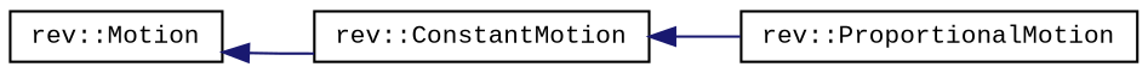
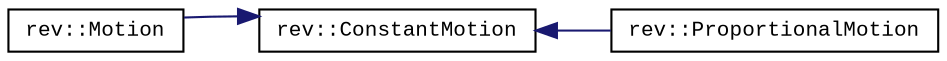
  digraph {
    fontname="Liberation Mono"
    rankdir=LR
    node [color=black fillcolor=white fontname="Liberation Mono" fontsize=10 shape=record style=filled]
    edge [color=midnightblue dir=back fontname="Liberation Mono" fontsize=10 labelfontname=Helvetica labelfontsize=10 style=solid]
    n1 [height=0.2 label="rev::Motion" width=0.4]
    n2 [height=0.2 label="rev::ConstantMotion" width=0.4]
    n3 [height=0.2 label="rev::ProportionalMotion" width=0.4]
-   n1 -> n2
+   n2 -> n1
    n2 -> n3
  }
